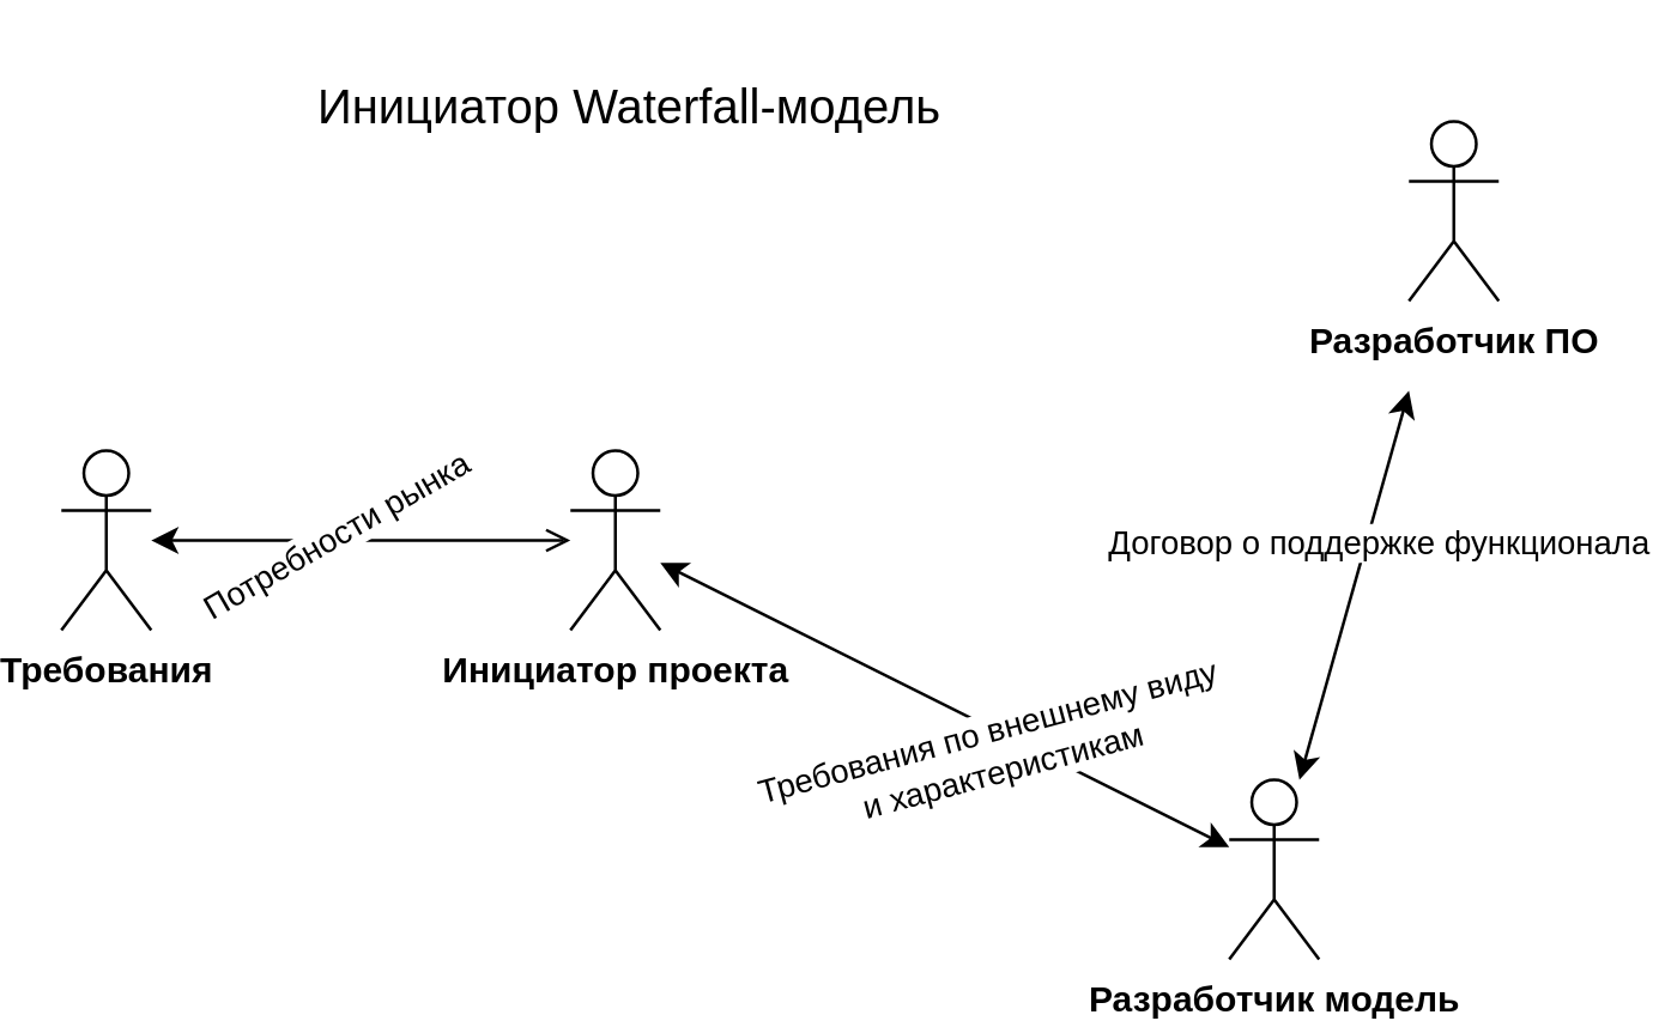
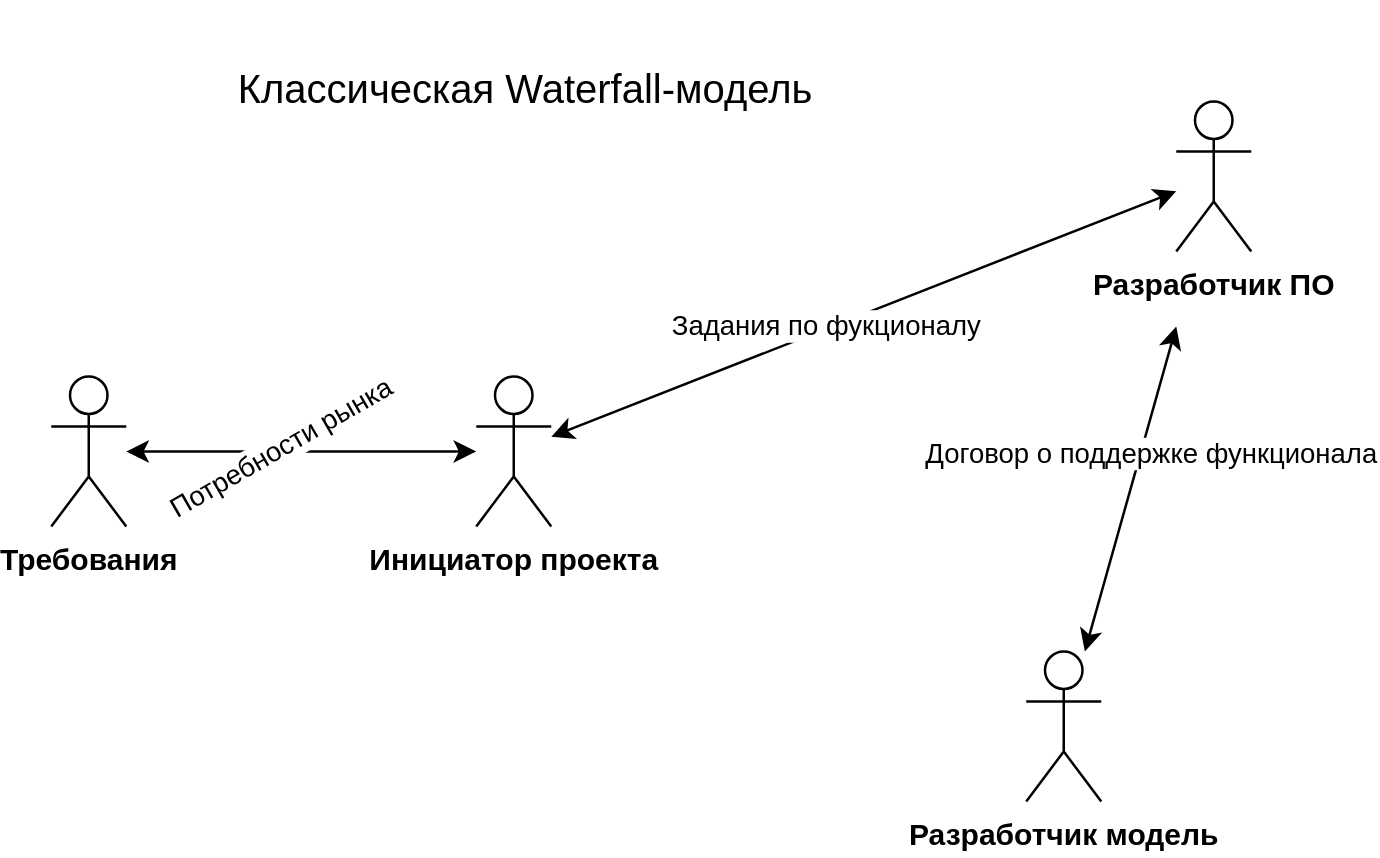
  <mxCell id="0" />
  <mxCell id="1" parent="0" />
  <mxCell id="2" value="&lt;b&gt;Инициатор проекта&lt;/b&gt;" style="shape=umlActor;verticalLabelPosition=bottom;verticalAlign=top;html=1;outlineConnect=0;" vertex="1" parent="1"><mxGeometry x="190" y="150" width="30" height="60" as="geometry" /></mxCell>
  <mxCell id="3" value="&lt;b&gt;Разработчик ПО&lt;/b&gt;" style="shape=umlActor;verticalLabelPosition=bottom;verticalAlign=top;html=1;outlineConnect=0;" vertex="1" parent="1"><mxGeometry x="470" y="40" width="30" height="60" as="geometry" /></mxCell>
  <mxCell id="4" value="&lt;b&gt;Разработчик модель&lt;/b&gt;" style="shape=umlActor;verticalLabelPosition=bottom;verticalAlign=top;html=1;outlineConnect=0;" vertex="1" parent="1"><mxGeometry x="410" y="260" width="30" height="60" as="geometry" /></mxCell>
+ <mxCell id="5" value="" style="endArrow=classic;startArrow=classic;html=1;rounded=0;" edge="1" parent="1" source="2" target="3"><mxGeometry width="50" height="50" relative="1" as="geometry"><mxPoint x="80" y="50" as="sourcePoint" /><mxPoint x="340" y="70" as="targetPoint" /></mxGeometry></mxCell>
+ <mxCell id="6" value="Задания по фукционалу" style="edgeLabel;html=1;align=center;verticalAlign=middle;resizable=0;points=[];" vertex="1" connectable="0" parent="5"><mxGeometry x="-0.202" relative="1" as="geometry"><mxPoint x="10" y="-5" as="offset" /></mxGeometry></mxCell>
  <mxCell id="7" value="&lt;b&gt;Требования&lt;/b&gt;" style="shape=umlActor;verticalLabelPosition=bottom;verticalAlign=top;html=1;outlineConnect=0;" vertex="1" parent="1"><mxGeometry x="20" y="150" width="30" height="60" as="geometry" /></mxCell>
- <mxCell id="8" value="" style="endArrow=open;startArrow=classic;html=1;rounded=0;" edge="1" parent="1" source="7" target="2"><mxGeometry width="50" height="50" relative="1" as="geometry"><mxPoint x="-60" y="240" as="sourcePoint" /><mxPoint x="10" y="100" as="targetPoint" /></mxGeometry></mxCell>
+ <mxCell id="8" value="" style="endArrow=classic;startArrow=classic;html=1;rounded=0;" edge="1" parent="1" source="7" target="2"><mxGeometry width="50" height="50" relative="1" as="geometry"><mxPoint x="-60" y="240" as="sourcePoint" /><mxPoint x="10" y="100" as="targetPoint" /></mxGeometry></mxCell>
  <mxCell id="9" value="Потребности рынка" style="edgeLabel;html=1;align=center;verticalAlign=middle;resizable=0;points=[];rotation=-30;" vertex="1" connectable="0" parent="8"><mxGeometry x="-0.135" y="1" relative="1" as="geometry"><mxPoint as="offset" /></mxGeometry></mxCell>
  <mxCell id="10" value="" style="endArrow=classic;startArrow=classic;html=1;rounded=0;" edge="1" parent="1" source="4"><mxGeometry width="50" height="50" relative="1" as="geometry"><mxPoint x="220" y="290" as="sourcePoint" /><mxPoint x="470" y="130" as="targetPoint" /></mxGeometry></mxCell>
  <mxCell id="11" value="Договор о поддержке функционала" style="edgeLabel;html=1;align=center;verticalAlign=middle;resizable=0;points=[];" vertex="1" connectable="0" parent="10"><mxGeometry x="-0.119" relative="1" as="geometry"><mxPoint x="10" y="-23" as="offset" /></mxGeometry></mxCell>
- <mxCell id="12" value="" style="endArrow=classic;startArrow=classic;html=1;rounded=0;" edge="1" parent="1" source="4" target="2"><mxGeometry width="50" height="50" relative="1" as="geometry"><mxPoint x="170" y="270" as="sourcePoint" /><mxPoint x="50" y="100" as="targetPoint" /></mxGeometry></mxCell>
- <mxCell id="13" value="Требования по внешнему виду&lt;br&gt;&amp;nbsp;и характеристикам" style="edgeLabel;html=1;align=center;verticalAlign=middle;resizable=0;points=[];rotation=-15;" vertex="1" connectable="0" parent="12"><mxGeometry x="0.125" relative="1" as="geometry"><mxPoint x="27" y="21" as="offset" /></mxGeometry></mxCell>
- <mxCell id="14" value="&lt;font style=&quot;font-size: 16px;&quot;&gt;Инициатор Waterfall-модель&lt;/font&gt;" style="text;html=1;strokeColor=none;fillColor=none;align=center;verticalAlign=middle;whiteSpace=wrap;rounded=0;" vertex="1" parent="1"><mxGeometry x="70" y="20" width="280" height="30" as="geometry" /></mxCell>
+ <mxCell id="14" value="&lt;font style=&quot;font-size: 16px;&quot;&gt;Классическая Waterfall-модель&lt;/font&gt;" style="text;html=1;strokeColor=none;fillColor=none;align=center;verticalAlign=middle;whiteSpace=wrap;rounded=0;" vertex="1" parent="1"><mxGeometry x="70" y="20" width="280" height="30" as="geometry" /></mxCell>
